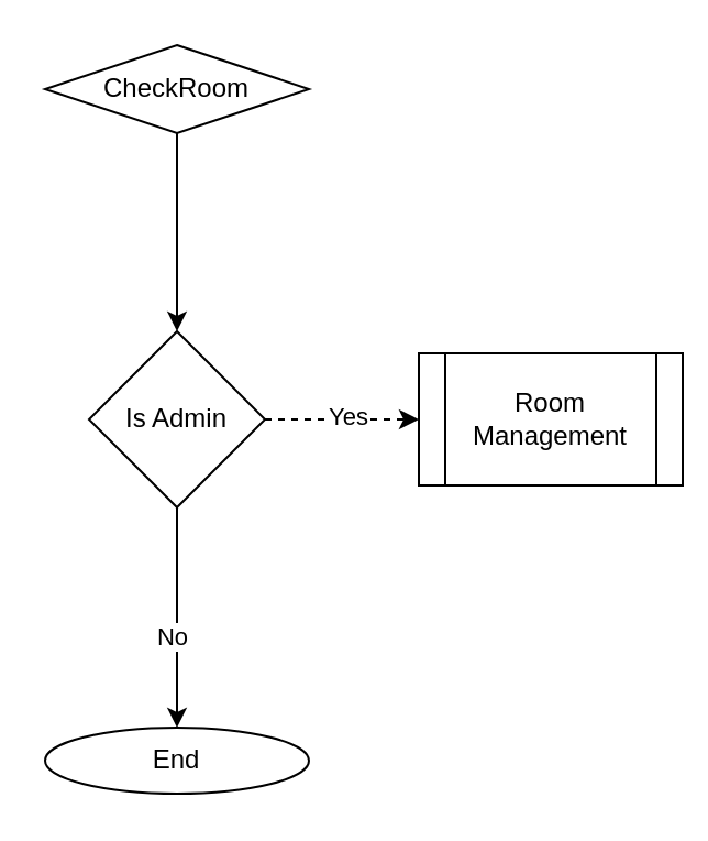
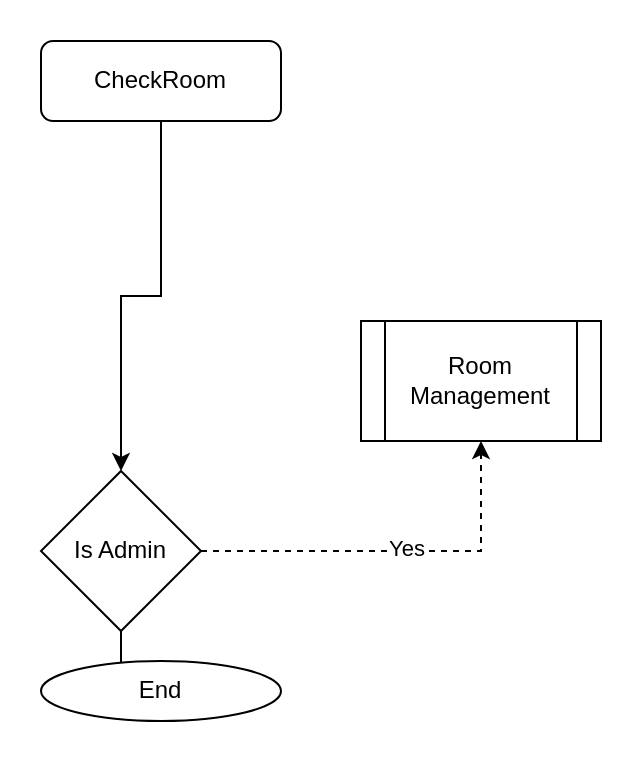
  <mxCell id="0" />
  <mxCell id="1" parent="0" />
  <mxCell id="2" value="" style="edgeStyle=orthogonalEdgeStyle;rounded=0;orthogonalLoop=1;jettySize=auto;html=1;" edge="1" parent="1" source="3" target="8"><mxGeometry relative="1" as="geometry" /></mxCell>
- <mxCell id="3" value="CheckRoom" style="rhombus;whiteSpace=wrap;html=1;" vertex="1" parent="1"><mxGeometry x="20" y="20" width="120" height="40" as="geometry" /></mxCell>
+ <mxCell id="3" value="CheckRoom" style="rounded=1;whiteSpace=wrap;html=1;" vertex="1" parent="1"><mxGeometry x="20" y="20" width="120" height="40" as="geometry" /></mxCell>
  <mxCell id="4" value="" style="edgeStyle=orthogonalEdgeStyle;rounded=0;orthogonalLoop=1;jettySize=auto;html=1;" edge="1" parent="1" source="8" target="9"><mxGeometry relative="1" as="geometry" /></mxCell>
  <mxCell id="5" value="No" style="edgeLabel;html=1;align=center;verticalAlign=middle;resizable=0;points=[];" vertex="1" connectable="0" parent="4"><mxGeometry x="0.167" y="-3" relative="1" as="geometry"><mxPoint as="offset" /></mxGeometry></mxCell>
  <mxCell id="6" style="edgeStyle=orthogonalEdgeStyle;rounded=0;orthogonalLoop=1;jettySize=auto;html=1;dashed=1;" edge="1" parent="1" source="8" target="10"><mxGeometry relative="1" as="geometry"><mxPoint x="260" y="190" as="targetPoint" /></mxGeometry></mxCell>
  <mxCell id="7" value="Yes" style="edgeLabel;html=1;align=center;verticalAlign=middle;resizable=0;points=[];" vertex="1" connectable="0" parent="6"><mxGeometry x="0.05" y="2" relative="1" as="geometry"><mxPoint as="offset" /></mxGeometry></mxCell>
- <mxCell id="8" value="Is Admin" style="rhombus;whiteSpace=wrap;html=1;" vertex="1" parent="1"><mxGeometry x="40" y="150" width="80" height="80" as="geometry" /></mxCell>
+ <mxCell id="8" value="Is Admin" style="rhombus;whiteSpace=wrap;html=1;" vertex="1" parent="1"><mxGeometry x="20" y="235" width="80" height="80" as="geometry" /></mxCell>
  <mxCell id="9" value="End" style="ellipse;whiteSpace=wrap;html=1;" vertex="1" parent="1"><mxGeometry x="20" y="330" width="120" height="30" as="geometry" /></mxCell>
- <mxCell id="10" value="Room Management" style="shape=process;whiteSpace=wrap;html=1;backgroundOutline=1;" vertex="1" parent="1"><mxGeometry x="190" y="160" width="120" height="60" as="geometry" /></mxCell>
+ <mxCell id="10" value="Room Management" style="shape=process;whiteSpace=wrap;html=1;backgroundOutline=1;" vertex="1" parent="1"><mxGeometry x="180" y="160" width="120" height="60" as="geometry" /></mxCell>
